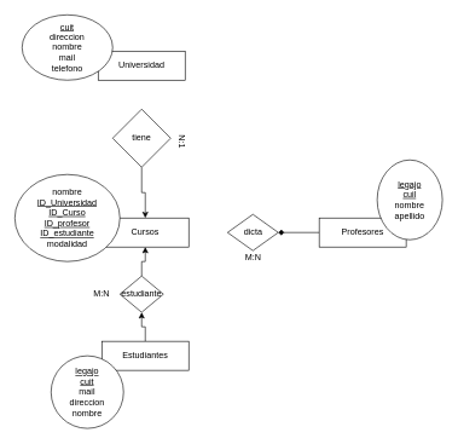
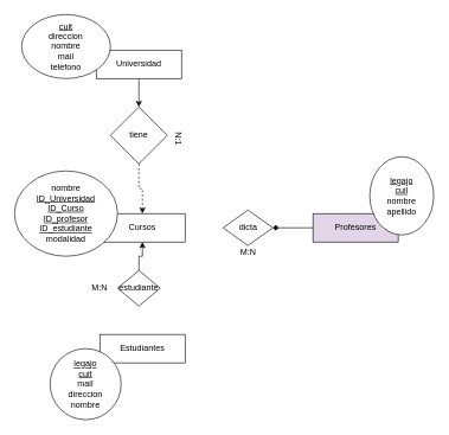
  <mxCell id="0" />
  <mxCell id="1" parent="0" />
  <mxCell id="2" value="Cursos" style="rounded=0;whiteSpace=wrap;html=1;" vertex="1" parent="1"><mxGeometry x="140" y="300" width="120" height="40" as="geometry" /></mxCell>
- <mxCell id="3" value="" style="edgeStyle=orthogonalEdgeStyle;rounded=0;orthogonalLoop=1;jettySize=auto;html=1;" edge="1" parent="1" source="4" target="10"><mxGeometry relative="1" as="geometry" /></mxCell>
  <mxCell id="4" value="Estudiantes" style="rounded=0;whiteSpace=wrap;html=1;" vertex="1" parent="1"><mxGeometry x="140" y="470" width="120" height="40" as="geometry" /></mxCell>
  <mxCell id="5" value="" style="edgeStyle=orthogonalEdgeStyle;rounded=0;orthogonalLoop=1;jettySize=auto;html=1;endArrow=diamond;" edge="1" parent="1" source="6" target="8"><mxGeometry relative="1" as="geometry" /></mxCell>
- <mxCell id="6" value="Profesores" style="rounded=0;whiteSpace=wrap;html=1;" vertex="1" parent="1"><mxGeometry x="440" y="300" width="120" height="40" as="geometry" /></mxCell>
+ <mxCell id="6" value="Profesores" style="rounded=0;whiteSpace=wrap;html=1;fillColor=#e1d5e7;" vertex="1" parent="1"><mxGeometry x="440" y="300" width="120" height="40" as="geometry" /></mxCell>
  <mxCell id="7" value="&lt;u&gt;legajo&lt;/u&gt;&lt;div&gt;&lt;u&gt;cuit&lt;/u&gt;&lt;/div&gt;&lt;div&gt;mail&lt;/div&gt;&lt;div&gt;direccion&lt;/div&gt;&lt;div&gt;nombre&lt;/div&gt;" style="ellipse;whiteSpace=wrap;html=1;" vertex="1" parent="1"><mxGeometry x="70" y="490" width="100" height="100" as="geometry" /></mxCell>
  <mxCell id="8" value="dicta" style="rhombus;whiteSpace=wrap;html=1;rounded=0;" vertex="1" parent="1"><mxGeometry x="313.5" y="295" width="70" height="50" as="geometry" /></mxCell>
  <mxCell id="9" value="" style="edgeStyle=orthogonalEdgeStyle;rounded=0;orthogonalLoop=1;jettySize=auto;html=1;" edge="1" parent="1" source="10" target="2"><mxGeometry relative="1" as="geometry" /></mxCell>
  <mxCell id="10" value="estudiante" style="rhombus;whiteSpace=wrap;html=1;rounded=0;" vertex="1" parent="1"><mxGeometry x="165" y="380" width="60" height="50" as="geometry" /></mxCell>
  <mxCell id="11" value="M:N" style="text;html=1;align=center;verticalAlign=middle;whiteSpace=wrap;rounded=0;" vertex="1" parent="1"><mxGeometry x="318.5" y="340" width="60" height="30" as="geometry" /></mxCell>
  <mxCell id="12" value="nombre&lt;div&gt;&lt;u&gt;ID_Universidad&lt;/u&gt;&lt;br&gt;&lt;div&gt;&lt;div&gt;&lt;u&gt;ID_Curso&lt;/u&gt;&lt;/div&gt;&lt;div&gt;&lt;u&gt;ID_profesor&lt;/u&gt;&lt;/div&gt;&lt;div&gt;&lt;u&gt;ID_estudiante&lt;/u&gt;&lt;/div&gt;&lt;div&gt;modalidad&lt;/div&gt;&lt;/div&gt;&lt;/div&gt;" style="ellipse;whiteSpace=wrap;html=1;" vertex="1" parent="1"><mxGeometry x="20" y="240" width="145" height="120" as="geometry" /></mxCell>
  <mxCell id="13" value="&lt;u&gt;legajo&lt;/u&gt;&lt;div&gt;&lt;u&gt;cuil&lt;/u&gt;&lt;/div&gt;&lt;div&gt;nombre&lt;/div&gt;&lt;div&gt;apellido&lt;/div&gt;" style="ellipse;whiteSpace=wrap;html=1;" vertex="1" parent="1"><mxGeometry x="520" y="220" width="90" height="110" as="geometry" /></mxCell>
  <mxCell id="14" value="M:N" style="text;html=1;align=center;verticalAlign=middle;whiteSpace=wrap;rounded=0;" vertex="1" parent="1"><mxGeometry x="110" y="390" width="60" height="30" as="geometry" /></mxCell>
+ <mxCell id="15" value="" style="edgeStyle=orthogonalEdgeStyle;rounded=0;orthogonalLoop=1;jettySize=auto;html=1;" edge="1" parent="1" source="16" target="19"><mxGeometry relative="1" as="geometry" /></mxCell>
  <mxCell id="16" value="Universidad" style="rounded=0;whiteSpace=wrap;html=1;" vertex="1" parent="1"><mxGeometry x="135" y="70" width="120" height="40" as="geometry" /></mxCell>
  <mxCell id="17" style="edgeStyle=orthogonalEdgeStyle;rounded=0;orthogonalLoop=1;jettySize=auto;html=1;exitX=0.5;exitY=1;exitDx=0;exitDy=0;" edge="1" parent="1" source="16" target="16"><mxGeometry relative="1" as="geometry" /></mxCell>
- <mxCell id="18" value="" style="edgeStyle=orthogonalEdgeStyle;rounded=0;orthogonalLoop=1;jettySize=auto;html=1;" edge="1" parent="1" source="19" target="2"><mxGeometry relative="1" as="geometry" /></mxCell>
+ <mxCell id="18" value="" style="edgeStyle=orthogonalEdgeStyle;rounded=0;orthogonalLoop=1;jettySize=auto;html=1;dashed=1;" edge="1" parent="1" source="19" target="2"><mxGeometry relative="1" as="geometry" /></mxCell>
  <mxCell id="19" value="tiene" style="rhombus;whiteSpace=wrap;html=1;rounded=0;" vertex="1" parent="1"><mxGeometry x="155" y="150" width="80" height="80" as="geometry" /></mxCell>
  <mxCell id="20" value="N:1" style="text;html=1;align=center;verticalAlign=middle;whiteSpace=wrap;rounded=0;rotation=90;" vertex="1" parent="1"><mxGeometry x="220" y="180" width="60" height="30" as="geometry" /></mxCell>
  <mxCell id="21" value="&lt;br&gt;&lt;div&gt;&lt;u&gt;cuit&lt;/u&gt;&lt;/div&gt;&lt;div&gt;direccion&lt;/div&gt;&lt;div&gt;nombre&lt;/div&gt;&lt;div&gt;mail&lt;/div&gt;&lt;div&gt;telefono&lt;/div&gt;&lt;div&gt;&lt;div&gt;&lt;br&gt;&lt;/div&gt;&lt;/div&gt;" style="ellipse;whiteSpace=wrap;html=1;" vertex="1" parent="1"><mxGeometry x="30" y="20" width="125" height="90" as="geometry" /></mxCell>
